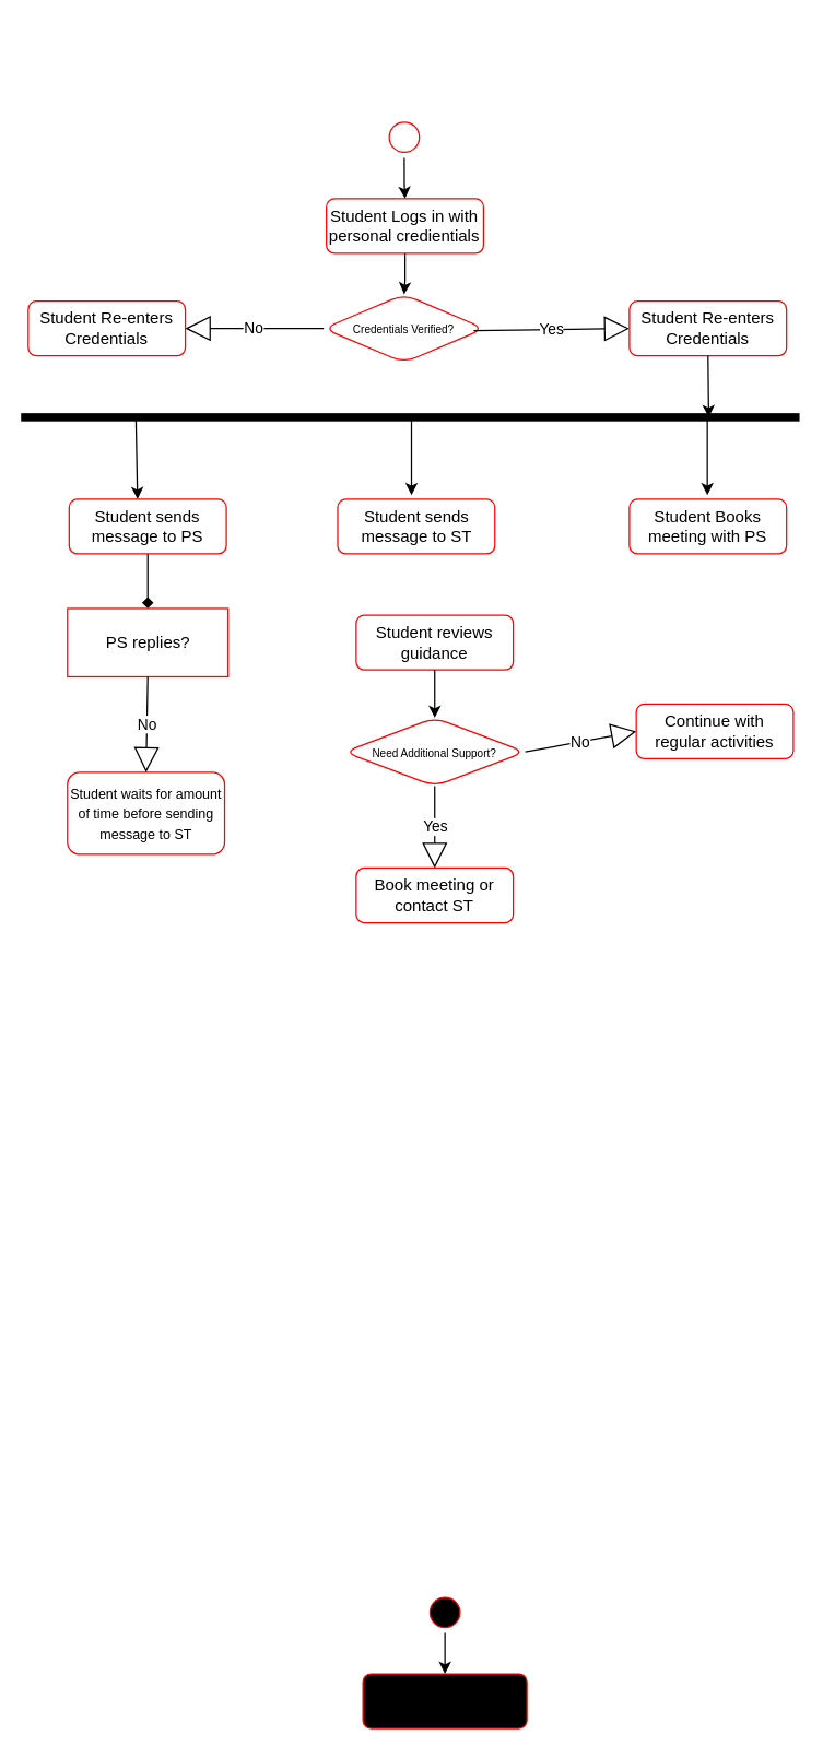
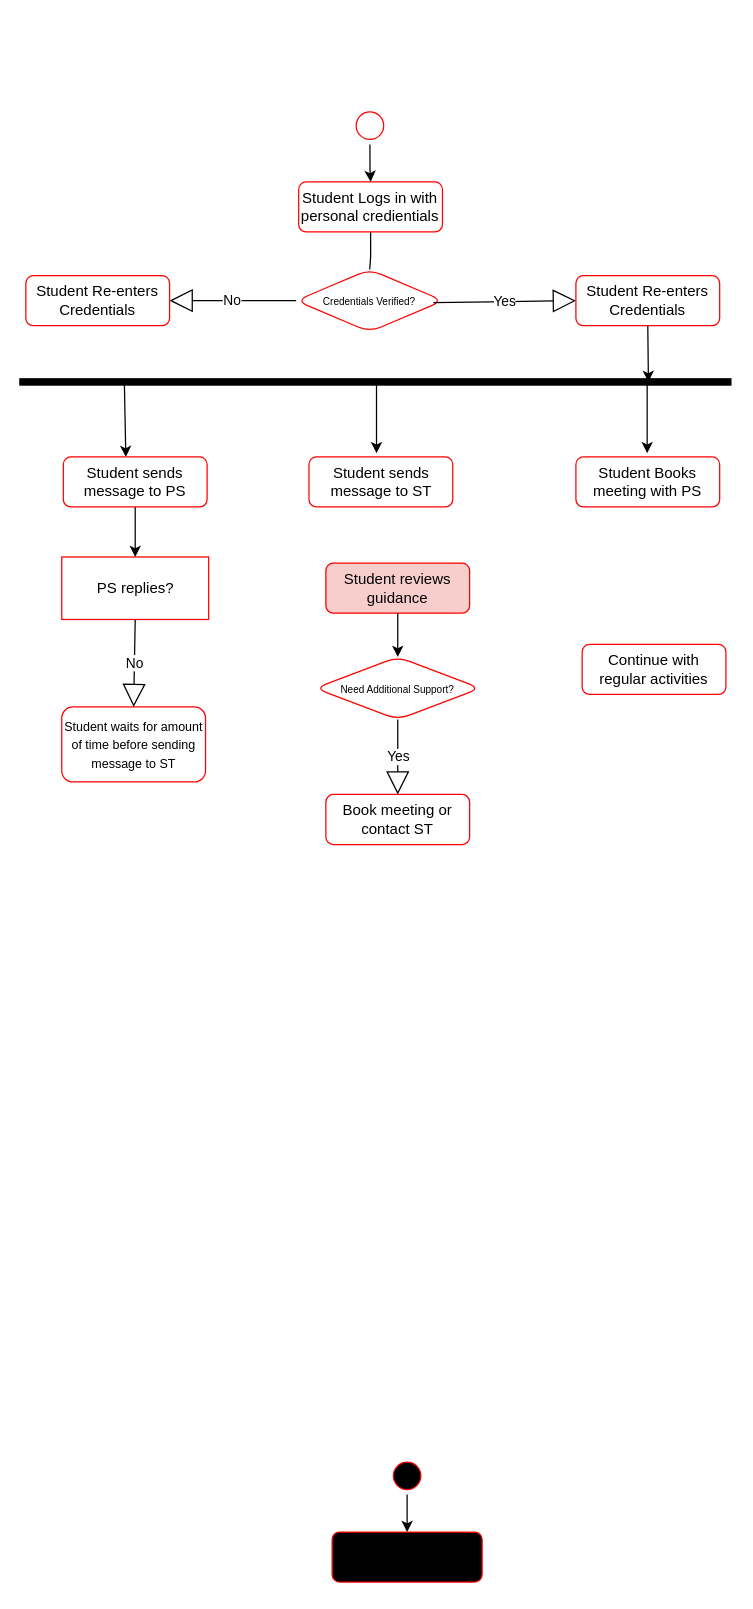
  <mxCell id="0" />
  <mxCell id="1" parent="0" />
  <mxCell id="2" value="" style="edgeStyle=orthogonalEdgeStyle;rounded=0;orthogonalLoop=1;jettySize=auto;html=1;" edge="1" parent="1" source="4" target="8"><mxGeometry relative="1" as="geometry" /></mxCell>
  <mxCell id="3" value="" style="edgeStyle=orthogonalEdgeStyle;rounded=0;orthogonalLoop=1;jettySize=auto;html=1;" edge="1" parent="1" source="5" target="7"><mxGeometry relative="1" as="geometry" /></mxCell>
  <mxCell id="4" value="" style="ellipse;html=1;shape=startState;fillColor=#FFFFFF;strokeColor=#ff0000;" vertex="1" parent="1"><mxGeometry x="280.25" y="85" width="30" height="30" as="geometry" /></mxCell>
  <mxCell id="5" value="" style="ellipse;html=1;shape=startState;fillColor=#000000;strokeColor=#ff0000;" vertex="1" parent="1"><mxGeometry x="310" y="1165" width="30" height="30" as="geometry" /></mxCell>
- <mxCell id="6" value="" style="edgeStyle=orthogonalEdgeStyle;rounded=0;orthogonalLoop=1;jettySize=auto;html=1;" edge="1" parent="1" source="8" target="9"><mxGeometry relative="1" as="geometry" /></mxCell>
+ <mxCell id="6" value="" style="edgeStyle=orthogonalEdgeStyle;rounded=0;orthogonalLoop=1;jettySize=auto;html=1;endArrow=none;" edge="1" parent="1" source="8" target="9"><mxGeometry relative="1" as="geometry" /></mxCell>
  <mxCell id="7" value="frqewafragqrefa" style="rounded=1;whiteSpace=wrap;html=1;fillColor=#000000;strokeColor=#ff0000;" vertex="1" parent="1"><mxGeometry x="265" y="1225" width="120" height="40" as="geometry" /></mxCell>
  <mxCell id="8" value="Student Logs in with personal credientials" style="rounded=1;whiteSpace=wrap;html=1;fillColor=#FFFFFF;strokeColor=#ff0000;" vertex="1" parent="1"><mxGeometry x="238.25" y="145" width="115" height="40" as="geometry" /></mxCell>
  <mxCell id="9" value="&lt;font style=&quot;font-size: 8px;&quot;&gt;Credentials Verified?&lt;/font&gt;" style="rhombus;whiteSpace=wrap;html=1;fillColor=#FFFFFF;strokeColor=#ff0000;rounded=1;" vertex="1" parent="1"><mxGeometry x="236.25" y="215" width="117.5" height="50" as="geometry" /></mxCell>
  <mxCell id="10" value="No" style="endArrow=block;endSize=16;endFill=0;html=1;rounded=0;entryX=1;entryY=0.5;entryDx=0;entryDy=0;exitX=0;exitY=0.5;exitDx=0;exitDy=0;" edge="1" parent="1" source="9" target="11"><mxGeometry width="160" relative="1" as="geometry"><mxPoint x="240" y="275" as="sourcePoint" /><mxPoint x="370" y="285" as="targetPoint" /></mxGeometry></mxCell>
  <mxCell id="11" value="Student Re-enters Credentials" style="rounded=1;whiteSpace=wrap;html=1;fillColor=#FFFFFF;strokeColor=#ff0000;" vertex="1" parent="1"><mxGeometry x="20" y="220" width="115" height="40" as="geometry" /></mxCell>
  <mxCell id="12" value="Yes" style="endArrow=block;endSize=16;endFill=0;html=1;rounded=0;entryX=0;entryY=0.5;entryDx=0;entryDy=0;exitX=0.934;exitY=0.53;exitDx=0;exitDy=0;exitPerimeter=0;" edge="1" parent="1" source="9" target="13"><mxGeometry width="160" relative="1" as="geometry"><mxPoint x="451" y="239.5" as="sourcePoint" /><mxPoint x="350" y="239.5" as="targetPoint" /></mxGeometry></mxCell>
  <mxCell id="13" value="Student Re-enters Credentials" style="rounded=1;whiteSpace=wrap;html=1;fillColor=#FFFFFF;strokeColor=#ff0000;" vertex="1" parent="1"><mxGeometry x="460" y="220" width="115" height="40" as="geometry" /></mxCell>
  <mxCell id="14" value="" style="html=1;points=[];perimeter=orthogonalPerimeter;fillColor=strokeColor;rotation=90;" vertex="1" parent="1"><mxGeometry x="297.13" y="20.63" width="5" height="568.75" as="geometry" /></mxCell>
  <mxCell id="15" value="" style="endArrow=classic;html=1;rounded=0;exitX=0.5;exitY=1;exitDx=0;exitDy=0;" edge="1" parent="1" source="13"><mxGeometry width="50" height="50" relative="1" as="geometry"><mxPoint x="420" y="405" as="sourcePoint" /><mxPoint x="518" y="305" as="targetPoint" /></mxGeometry></mxCell>
  <mxCell id="16" value="" style="endArrow=classic;html=1;rounded=0;exitX=1;exitY=0.853;exitDx=0;exitDy=0;exitPerimeter=0;" edge="1" parent="1" source="14"><mxGeometry width="50" height="50" relative="1" as="geometry"><mxPoint x="220" y="405" as="sourcePoint" /><mxPoint x="100" y="365" as="targetPoint" /></mxGeometry></mxCell>
  <mxCell id="17" value="" style="endArrow=classic;html=1;rounded=0;exitX=1;exitY=0.853;exitDx=0;exitDy=0;exitPerimeter=0;" edge="1" parent="1"><mxGeometry width="50" height="50" relative="1" as="geometry"><mxPoint x="300.5" y="305" as="sourcePoint" /><mxPoint x="300.5" y="362" as="targetPoint" /></mxGeometry></mxCell>
  <mxCell id="18" value="" style="endArrow=classic;html=1;rounded=0;exitX=1;exitY=0.853;exitDx=0;exitDy=0;exitPerimeter=0;" edge="1" parent="1"><mxGeometry width="50" height="50" relative="1" as="geometry"><mxPoint x="517" y="305" as="sourcePoint" /><mxPoint x="517" y="362" as="targetPoint" /></mxGeometry></mxCell>
  <mxCell id="19" value="Student Books meeting with PS" style="rounded=1;whiteSpace=wrap;html=1;fillColor=#FFFFFF;strokeColor=#ff0000;" vertex="1" parent="1"><mxGeometry x="460" y="365" width="115" height="40" as="geometry" /></mxCell>
  <mxCell id="20" value="Student sends message to ST" style="rounded=1;whiteSpace=wrap;html=1;fillColor=#FFFFFF;strokeColor=#ff0000;" vertex="1" parent="1"><mxGeometry x="246.5" y="365" width="115" height="40" as="geometry" /></mxCell>
- <mxCell id="21" value="" style="edgeStyle=orthogonalEdgeStyle;rounded=0;orthogonalLoop=1;jettySize=auto;html=1;entryX=0.5;entryY=0;entryDx=0;entryDy=0;endArrow=diamond;" edge="1" parent="1" source="22" target="23"><mxGeometry relative="1" as="geometry"><mxPoint x="107.5" y="485" as="targetPoint" /></mxGeometry></mxCell>
+ <mxCell id="21" value="" style="edgeStyle=orthogonalEdgeStyle;rounded=0;orthogonalLoop=1;jettySize=auto;html=1;entryX=0.5;entryY=0;entryDx=0;entryDy=0;" edge="1" parent="1" source="22" target="23"><mxGeometry relative="1" as="geometry"><mxPoint x="107.5" y="485" as="targetPoint" /></mxGeometry></mxCell>
  <mxCell id="22" value="Student sends message to PS" style="rounded=1;whiteSpace=wrap;html=1;fillColor=#FFFFFF;strokeColor=#ff0000;" vertex="1" parent="1"><mxGeometry x="50" y="365" width="115" height="40" as="geometry" /></mxCell>
  <mxCell id="23" value="&lt;font style=&quot;font-size: 12px;&quot;&gt;PS replies?&lt;/font&gt;" style="whiteSpace=wrap;html=1;fillColor=#FFFFFF;strokeColor=#ff0000;rounded=0;" vertex="1" parent="1"><mxGeometry x="48.75" y="445" width="117.5" height="50" as="geometry" /></mxCell>
  <mxCell id="24" value="&lt;font style=&quot;font-size: 10px;&quot;&gt;Student waits for amount of time before sending message to ST&lt;/font&gt;" style="rounded=1;whiteSpace=wrap;html=1;fillColor=#FFFFFF;strokeColor=#ff0000;" vertex="1" parent="1"><mxGeometry x="48.75" y="565" width="115" height="60" as="geometry" /></mxCell>
  <mxCell id="25" value="No" style="endArrow=block;endSize=16;endFill=0;html=1;rounded=0;exitX=0.5;exitY=1;exitDx=0;exitDy=0;entryX=0.5;entryY=0;entryDx=0;entryDy=0;" edge="1" parent="1" source="23" target="24"><mxGeometry width="160" relative="1" as="geometry"><mxPoint x="236.25" y="487" as="sourcePoint" /><mxPoint x="350" y="485" as="targetPoint" /></mxGeometry></mxCell>
- <mxCell id="26" value="Student reviews guidance" style="rounded=1;whiteSpace=wrap;html=1;fillColor=#FFFFFF;strokeColor=#ff0000;" vertex="1" parent="1"><mxGeometry x="260" y="450" width="115" height="40" as="geometry" /></mxCell>
+ <mxCell id="26" value="Student reviews guidance" style="rounded=1;whiteSpace=wrap;html=1;fillColor=#f8cecc;strokeColor=#ff0000;" vertex="1" parent="1"><mxGeometry x="260" y="450" width="115" height="40" as="geometry" /></mxCell>
  <mxCell id="27" value="&lt;span style=&quot;font-size: 8px;&quot;&gt;Need Additional Support?&lt;/span&gt;" style="rhombus;whiteSpace=wrap;html=1;fillColor=#FFFFFF;strokeColor=#ff0000;rounded=1;" vertex="1" parent="1"><mxGeometry x="251.25" y="525" width="132.5" height="50" as="geometry" /></mxCell>
  <mxCell id="28" value="" style="edgeStyle=orthogonalEdgeStyle;rounded=0;orthogonalLoop=1;jettySize=auto;html=1;exitX=0.5;exitY=1;exitDx=0;exitDy=0;entryX=0.5;entryY=0;entryDx=0;entryDy=0;" edge="1" parent="1" source="26" target="27"><mxGeometry relative="1" as="geometry"><mxPoint x="420" y="515" as="sourcePoint" /><mxPoint x="420" y="555" as="targetPoint" /></mxGeometry></mxCell>
- <mxCell id="29" value="No" style="endArrow=block;endSize=16;endFill=0;html=1;rounded=0;exitX=1;exitY=0.5;exitDx=0;exitDy=0;entryX=0;entryY=0.5;entryDx=0;entryDy=0;" edge="1" parent="1" source="27" target="30"><mxGeometry width="160" relative="1" as="geometry"><mxPoint x="390" y="549.5" as="sourcePoint" /><mxPoint x="480" y="550" as="targetPoint" /></mxGeometry></mxCell>
  <mxCell id="30" value="Continue with regular activities" style="rounded=1;whiteSpace=wrap;html=1;fillColor=#FFFFFF;strokeColor=#ff0000;" vertex="1" parent="1"><mxGeometry x="465" y="515" width="115" height="40" as="geometry" /></mxCell>
  <mxCell id="31" value="Yes" style="endArrow=block;endSize=16;endFill=0;html=1;rounded=0;exitX=0.5;exitY=1;exitDx=0;exitDy=0;entryX=0.5;entryY=0;entryDx=0;entryDy=0;" edge="1" parent="1" source="27" target="32"><mxGeometry width="160" relative="1" as="geometry"><mxPoint x="312.25" y="589.38" as="sourcePoint" /><mxPoint x="318" y="645" as="targetPoint" /></mxGeometry></mxCell>
  <mxCell id="32" value="Book meeting or contact ST" style="rounded=1;whiteSpace=wrap;html=1;fillColor=#FFFFFF;strokeColor=#ff0000;" vertex="1" parent="1"><mxGeometry x="260" y="635" width="115" height="40" as="geometry" /></mxCell>
